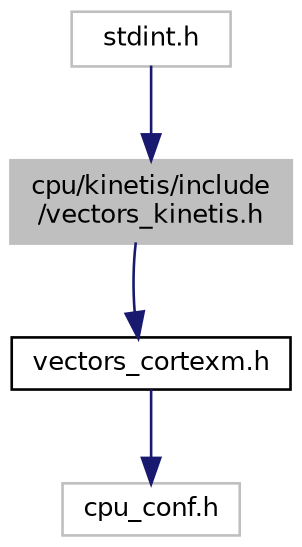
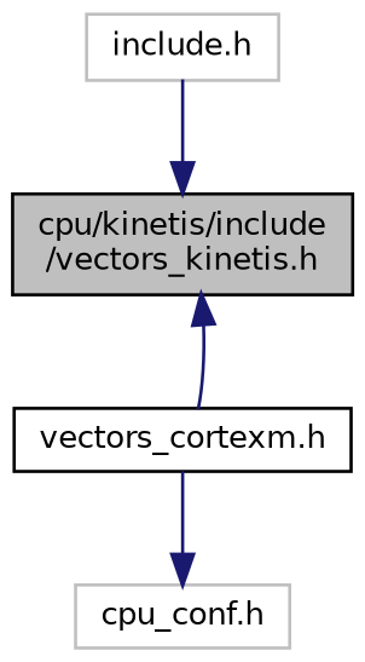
  digraph {
    node [color=black fillcolor=white fontname=Helvetica fontsize=10 shape=record style=filled]
    edge [color=midnightblue fontname=Helvetica fontsize=10 labelfontname=Helvetica labelfontsize=10 style=solid]
-   n1 [color=grey75 fillcolor=grey75 fontcolor=black height=0.2 label="cpu/kinetis/include\l/vectors_kinetis.h" width=0.4]
+   n1 [fillcolor=grey75 fontcolor=black height=0.2 label="cpu/kinetis/include\l/vectors_kinetis.h" width=0.4]
    n2 [height=0.2 label="vectors_cortexm.h" width=0.4]
-   n3 [color=grey75 height=0.2 label="stdint.h" width=0.4]
+   n3 [color=grey75 height=0.2 label="include.h" width=0.4]
    n4 [color=grey75 height=0.2 label="cpu_conf.h" width=0.4]
-   n1 -> n2
+   n2 -> n1
    n2 -> n4
    n3 -> n1
  }
